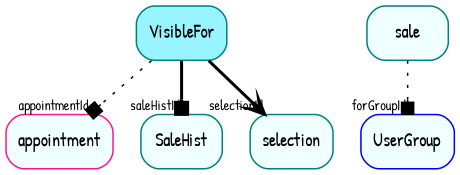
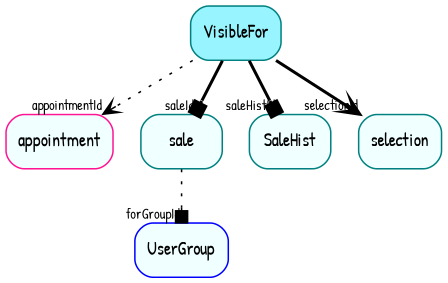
  digraph {
    fontname="Patrick Hand"
    node [color=teal fillcolor=azure1 fontname="Patrick Hand" fontsize=12 shape=box style="rounded, filled"]
    edge [arrowhead=box fontname="Patrick Hand" fontsize=9 style=bold]
    VisibleFor [fillcolor=cadetblue1]
    appointment [color=deeppink]
    sale
    SaleHist
    selection
    UserGroup [color=blue]
-   VisibleFor -> appointment [headlabel=appointmentId style=dotted]
+   VisibleFor -> appointment [arrowhead=vee headlabel=appointmentId style=dotted]
+   VisibleFor -> sale [headlabel=saleId]
    VisibleFor -> SaleHist [headlabel=saleHistId]
    VisibleFor -> selection [arrowhead=vee headlabel=selectionId]
    sale -> UserGroup [headlabel=forGroupId style=dotted]
  }
